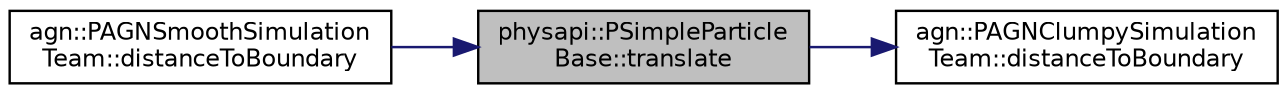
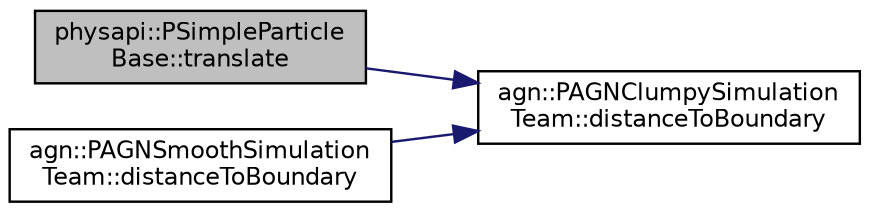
  digraph {
    rankdir=RL
    node [color=black fillcolor=white fontname=Helvetica fontsize=10 shape=record style=filled]
    edge [color=midnightblue dir=back fontname=Helvetica fontsize=10 labelfontname=Helvetica labelfontsize=10 style=solid]
    n1 [fillcolor=grey75 fontcolor=black height=0.2 label="physapi::PSimpleParticle\lBase::translate" width=0.4]
    n2 [height=0.2 label="agn::PAGNSmoothSimulation\lTeam::distanceToBoundary" width=0.4]
    n3 [height=0.2 label="agn::PAGNClumpySimulation\lTeam::distanceToBoundary" width=0.4]
-   n1 -> n2
+   n3 -> n2
    n3 -> n1
  }
